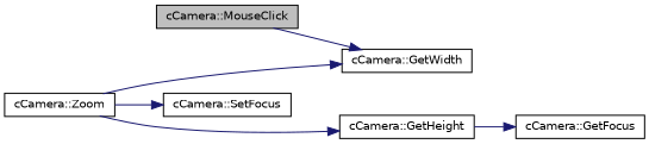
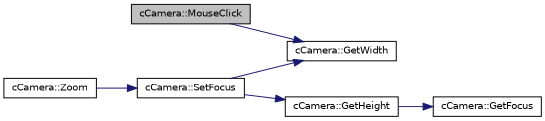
  digraph {
    rankdir=LR
    node [color=black fillcolor=white fontname=Helvetica fontsize=10 shape=record style=filled]
    edge [color=midnightblue fontname=Helvetica fontsize=10 labelfontname=Helvetica labelfontsize=10 style=solid]
    n1 [fillcolor=grey75 fontcolor=black height=0.2 label="cCamera::MouseClick" width=0.4]
    n2 [height=0.2 label="cCamera::GetWidth" width=0.4]
    n3 [height=0.2 label="cCamera::Zoom" width=0.4]
    n4 [height=0.2 label="cCamera::GetHeight" width=0.4]
    n5 [height=0.2 label="cCamera::SetFocus" width=0.4]
    n6 [height=0.2 label="cCamera::GetFocus" width=0.4]
    n1 -> n2
-   n3 -> n2
-   n3 -> n4
+   n5 -> n2
+   n5 -> n4
    n3 -> n5
    n4 -> n6
  }
